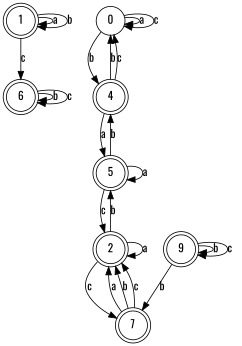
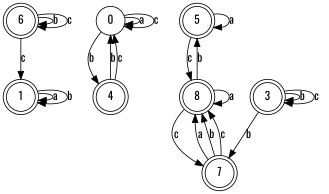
  digraph {
    fontname=Oswald
    node [fontname=Oswald shape=doublecircle]
    edge [fontname=Oswald]
    n1 [label=1]
    n2 [label=6]
    n3 [label=0 shape=circle]
    n4 [label=4]
    n5 [label=5]
-   n6 [label=2]
+   n6 [label=8]
    n7 [label=7]
-   n8 [label=9]
+   n8 [label=3]
    n1 -> n1 [label=a]
    n1 -> n1 [label=b]
-   n1 -> n2 [label=c]
+   n2 -> n1 [label=c]
    n2 -> n2 [label=b]
    n2 -> n2 [label=c]
    n3 -> n3 [label=a]
    n3 -> n3 [label=c]
    n3 -> n4 [label=b]
    n4 -> n3 [label=b]
    n4 -> n3 [label=c]
-   n4 -> n5 [label=a]
-   n5 -> n4 [label=b]
    n5 -> n5 [label=a]
    n5 -> n6 [label=c]
    n6 -> n5 [label=b]
    n6 -> n6 [label=a]
    n6 -> n7 [label=c]
    n7 -> n6 [label=a]
    n7 -> n6 [label=b]
    n7 -> n6 [label=c]
    n8 -> n7 [label=b]
    n8 -> n8 [label=b]
    n8 -> n8 [label=c]
  }
